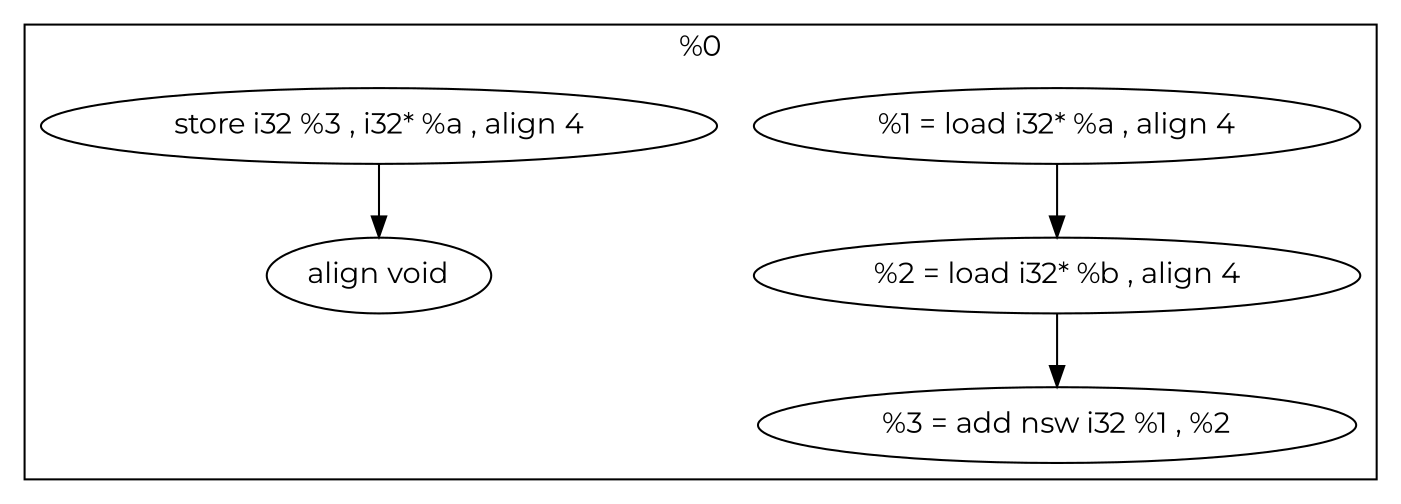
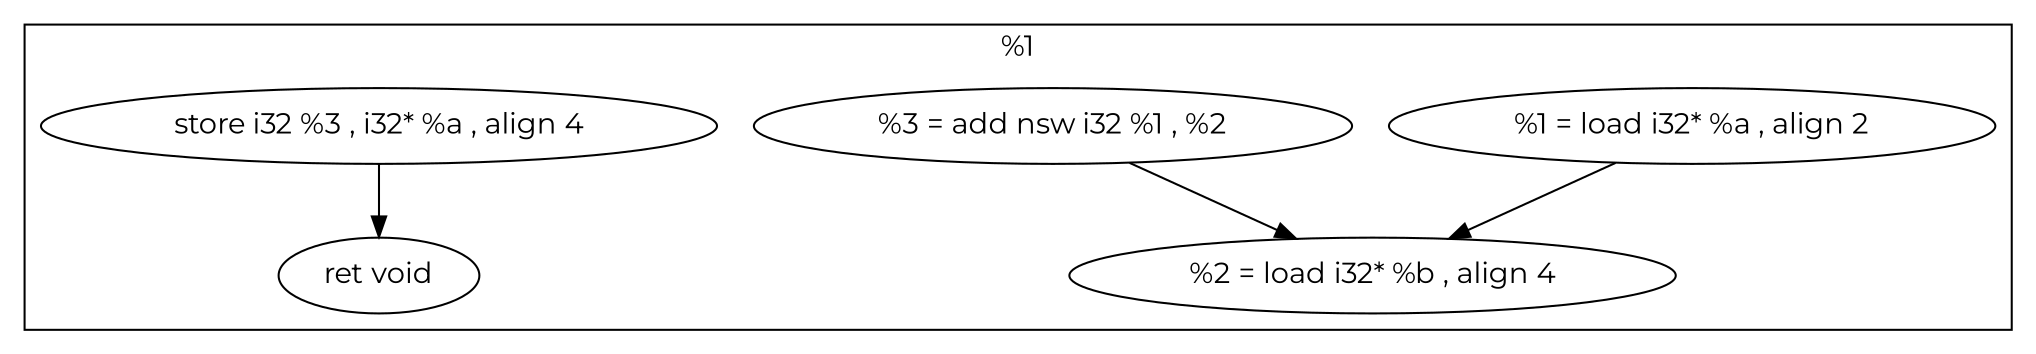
  digraph {
    fontname=Montserrat
    node [fontname=Montserrat]
    edge [fontname=Montserrat]
-   n1 [height=0.51389 label="%1 = load i32* %a , align 4" width=4.1111]
+   n1 [height=0.51389 label="%1 = load i32* %a , align 2" width=4.1111]
    n2 [height=0.51389 label="%2 = load i32* %b , align 4" width=4.1111]
    n3 [height=0.51389 label="%3 = add nsw i32 %1 , %2" width=4.0556]
    n4 [height=0.51389 label="store i32 %3 , i32* %a , align 4" width=4.5833]
-   n5 [height=0.51389 label="align void" width=1.3611]
+   n5 [height=0.51389 label="ret void" width=1.3611]
    subgraph cluster_1 {
-     label="%0"
+     label="%1"
      n1
      n2
      n3
      n4
      n5
    }
    n1 -> n2
-   n2 -> n3
+   n3 -> n2
    n4 -> n5
  }
